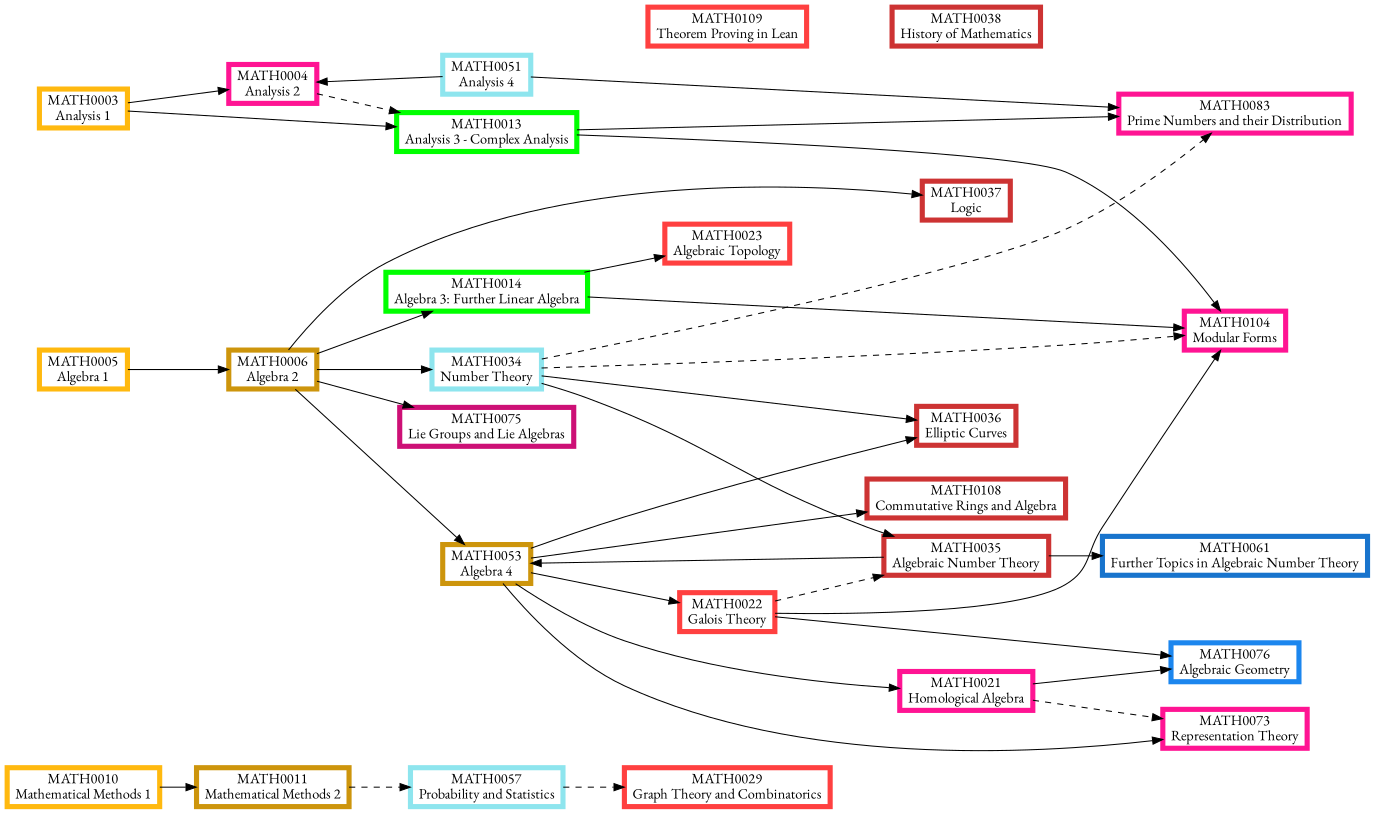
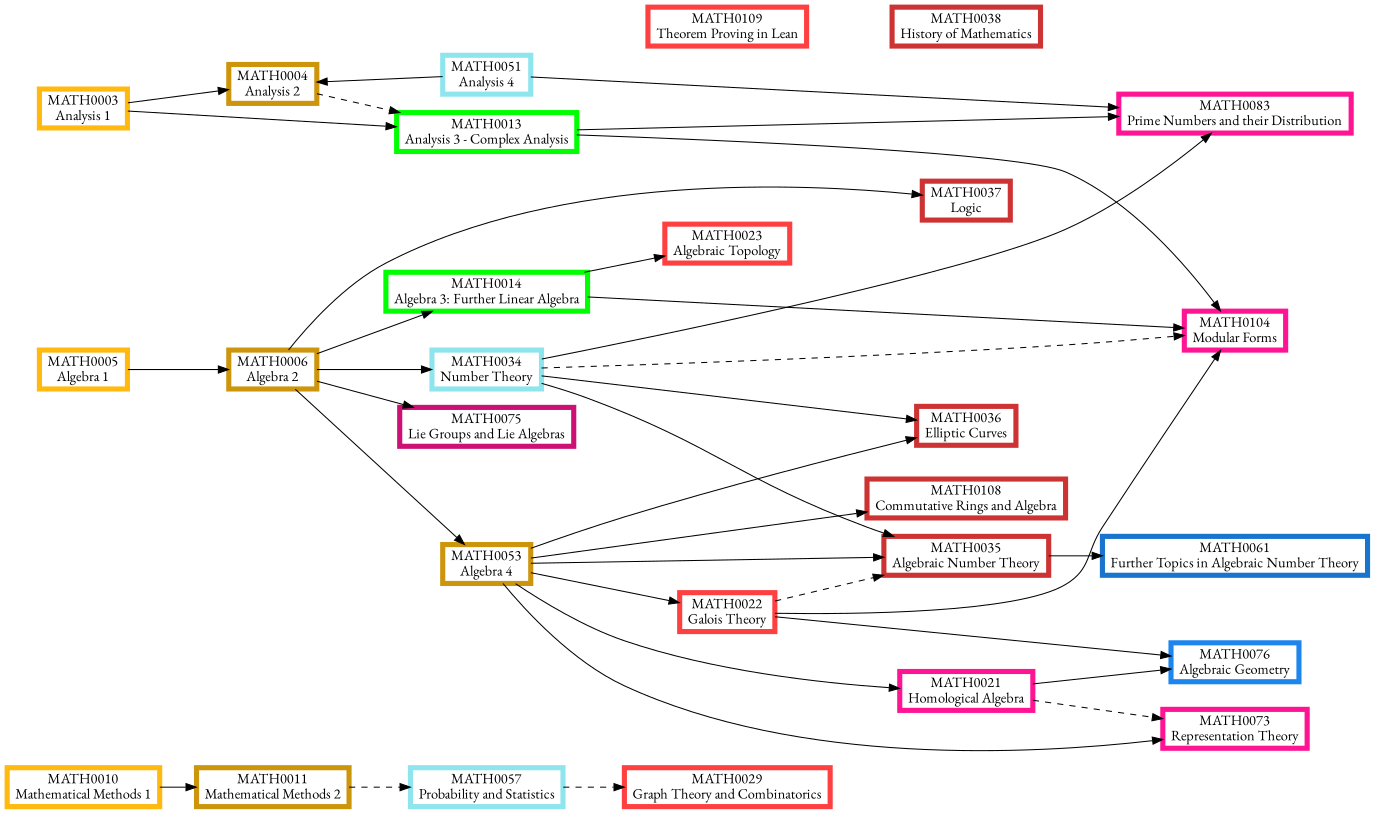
  digraph {
    fontname="EB Garamond"
    rankdir=LR
    node [color=brown3 fillcolor=white fontname="EB Garamond" penwidth=5 shape=box style="filled,bold"]
    edge [fontname="EB Garamond"]
    n1 [color=darkgoldenrod1 label="MATH0010\nMathematical Methods 1"]
    n2 [color=darkgoldenrod1 label="MATH0003\nAnalysis 1"]
    n3 [color=darkgoldenrod1 label="MATH0005\nAlgebra 1"]
    n4 [color=darkgoldenrod3 label="MATH0011\nMathematical Methods 2"]
-   n5 [color=deeppink1 label="MATH0004\nAnalysis 2"]
+   n5 [color=darkgoldenrod3 label="MATH0004\nAnalysis 2"]
    n6 [color=darkgoldenrod3 label="MATH0006\nAlgebra 2"]
    n7 [color=green1 label="MATH0013\nAnalysis 3 - Complex Analysis"]
    n8 [color=green1 label="MATH0014\nAlgebra 3: Further Linear Algebra"]
    n9 [color=darkgoldenrod3 label="MATH0053\nAlgebra 4"]
    n10 [color=cadetblue2 label="MATH0057\nProbability and Statistics"]
    n11 [color=cadetblue2 label="MATH0034\nNumber Theory"]
    n12 [color=cadetblue2 label="MATH0051\nAnalysis 4"]
    n13 [color=brown1 label="MATH0022\nGalois Theory"]
    n14 [color=brown1 label="MATH0029\nGraph Theory and Combinatorics"]
    n15 [color=brown1 label="MATH0023\nAlgebraic Topology"]
    n16 [color=brown1 label="MATH0109\nTheorem Proving in Lean"]
    n17 [label="MATH0037\nLogic"]
    n18 [label="MATH0035\nAlgebraic Number Theory"]
    n19 [label="MATH0108\nCommutative Rings and Algebra"]
    n20 [label="MATH0036\nElliptic Curves"]
    n21 [color=deeppink1 label="MATH0021\nHomological Algebra"]
    n22 [label="MATH0038\nHistory of Mathematics"]
    n23 [color=deeppink1 label="MATH0073\nRepresentation Theory"]
    n24 [color=deeppink1 label="MATH0104\nModular Forms"]
    n25 [color=deeppink1 label="MATH0083\nPrime Numbers and their Distribution"]
    n26 [color=deeppink3 label="MATH0075\nLie Groups and Lie Algebras"]
    n27 [color=dodgerblue2 label="MATH0076\nAlgebraic Geometry"]
    n28 [color=dodgerblue3 label="MATH0061\nFurther Topics in Algebraic Number Theory"]
    subgraph sub_1 {
      rank=same
      n1
      n2
      n3
    }
    subgraph sub_2 {
      rank=same
      n4
      n5
      n6
    }
    subgraph sub_3 {
      rank=same
      n7
      n8
    }
    subgraph sub_4 {
      rank=same
      n9
      n10
      n11
      n12
    }
    subgraph sub_5 {
      rank=same
      n13
      n14
      n15
      n16
    }
    subgraph sub_6 {
      rank=same
      n17
      n18
      n19
      n20
      n21
      n22
    }
    subgraph sub_7 {
      rank=same
      n23
      n24
      n25
    }
    subgraph sub_8 {
      rank=same
      n26
    }
    subgraph sub_9 {
      rank=same
      n27
    }
    subgraph sub_10 {
      rank=same
      n28
    }
    n1 -> n4
    n2 -> n5
    n2 -> n7
    n3 -> n6
    n4 -> n10 [style=dashed]
    n5 -> n7 [style=dashed]
    n6 -> n8
    n6 -> n9
    n6 -> n11
    n6 -> n17
    n6 -> n26
    n7 -> n24
    n7 -> n25
    n8 -> n15
    n8 -> n24
    n9 -> n13
-   n18 -> n9
+   n9 -> n18
    n9 -> n19
    n9 -> n20
    n9 -> n21
    n9 -> n23
    n10 -> n14 [style=dashed]
    n11 -> n18
    n11 -> n20
    n11 -> n24 [style=dashed]
-   n11 -> n25 [style=dashed]
+   n11 -> n25
    n12 -> n5
    n12 -> n25
    n13 -> n18 [style=dashed]
    n13 -> n24
    n13 -> n27
    n18 -> n28
    n21 -> n23 [style=dashed]
    n21 -> n27
  }
